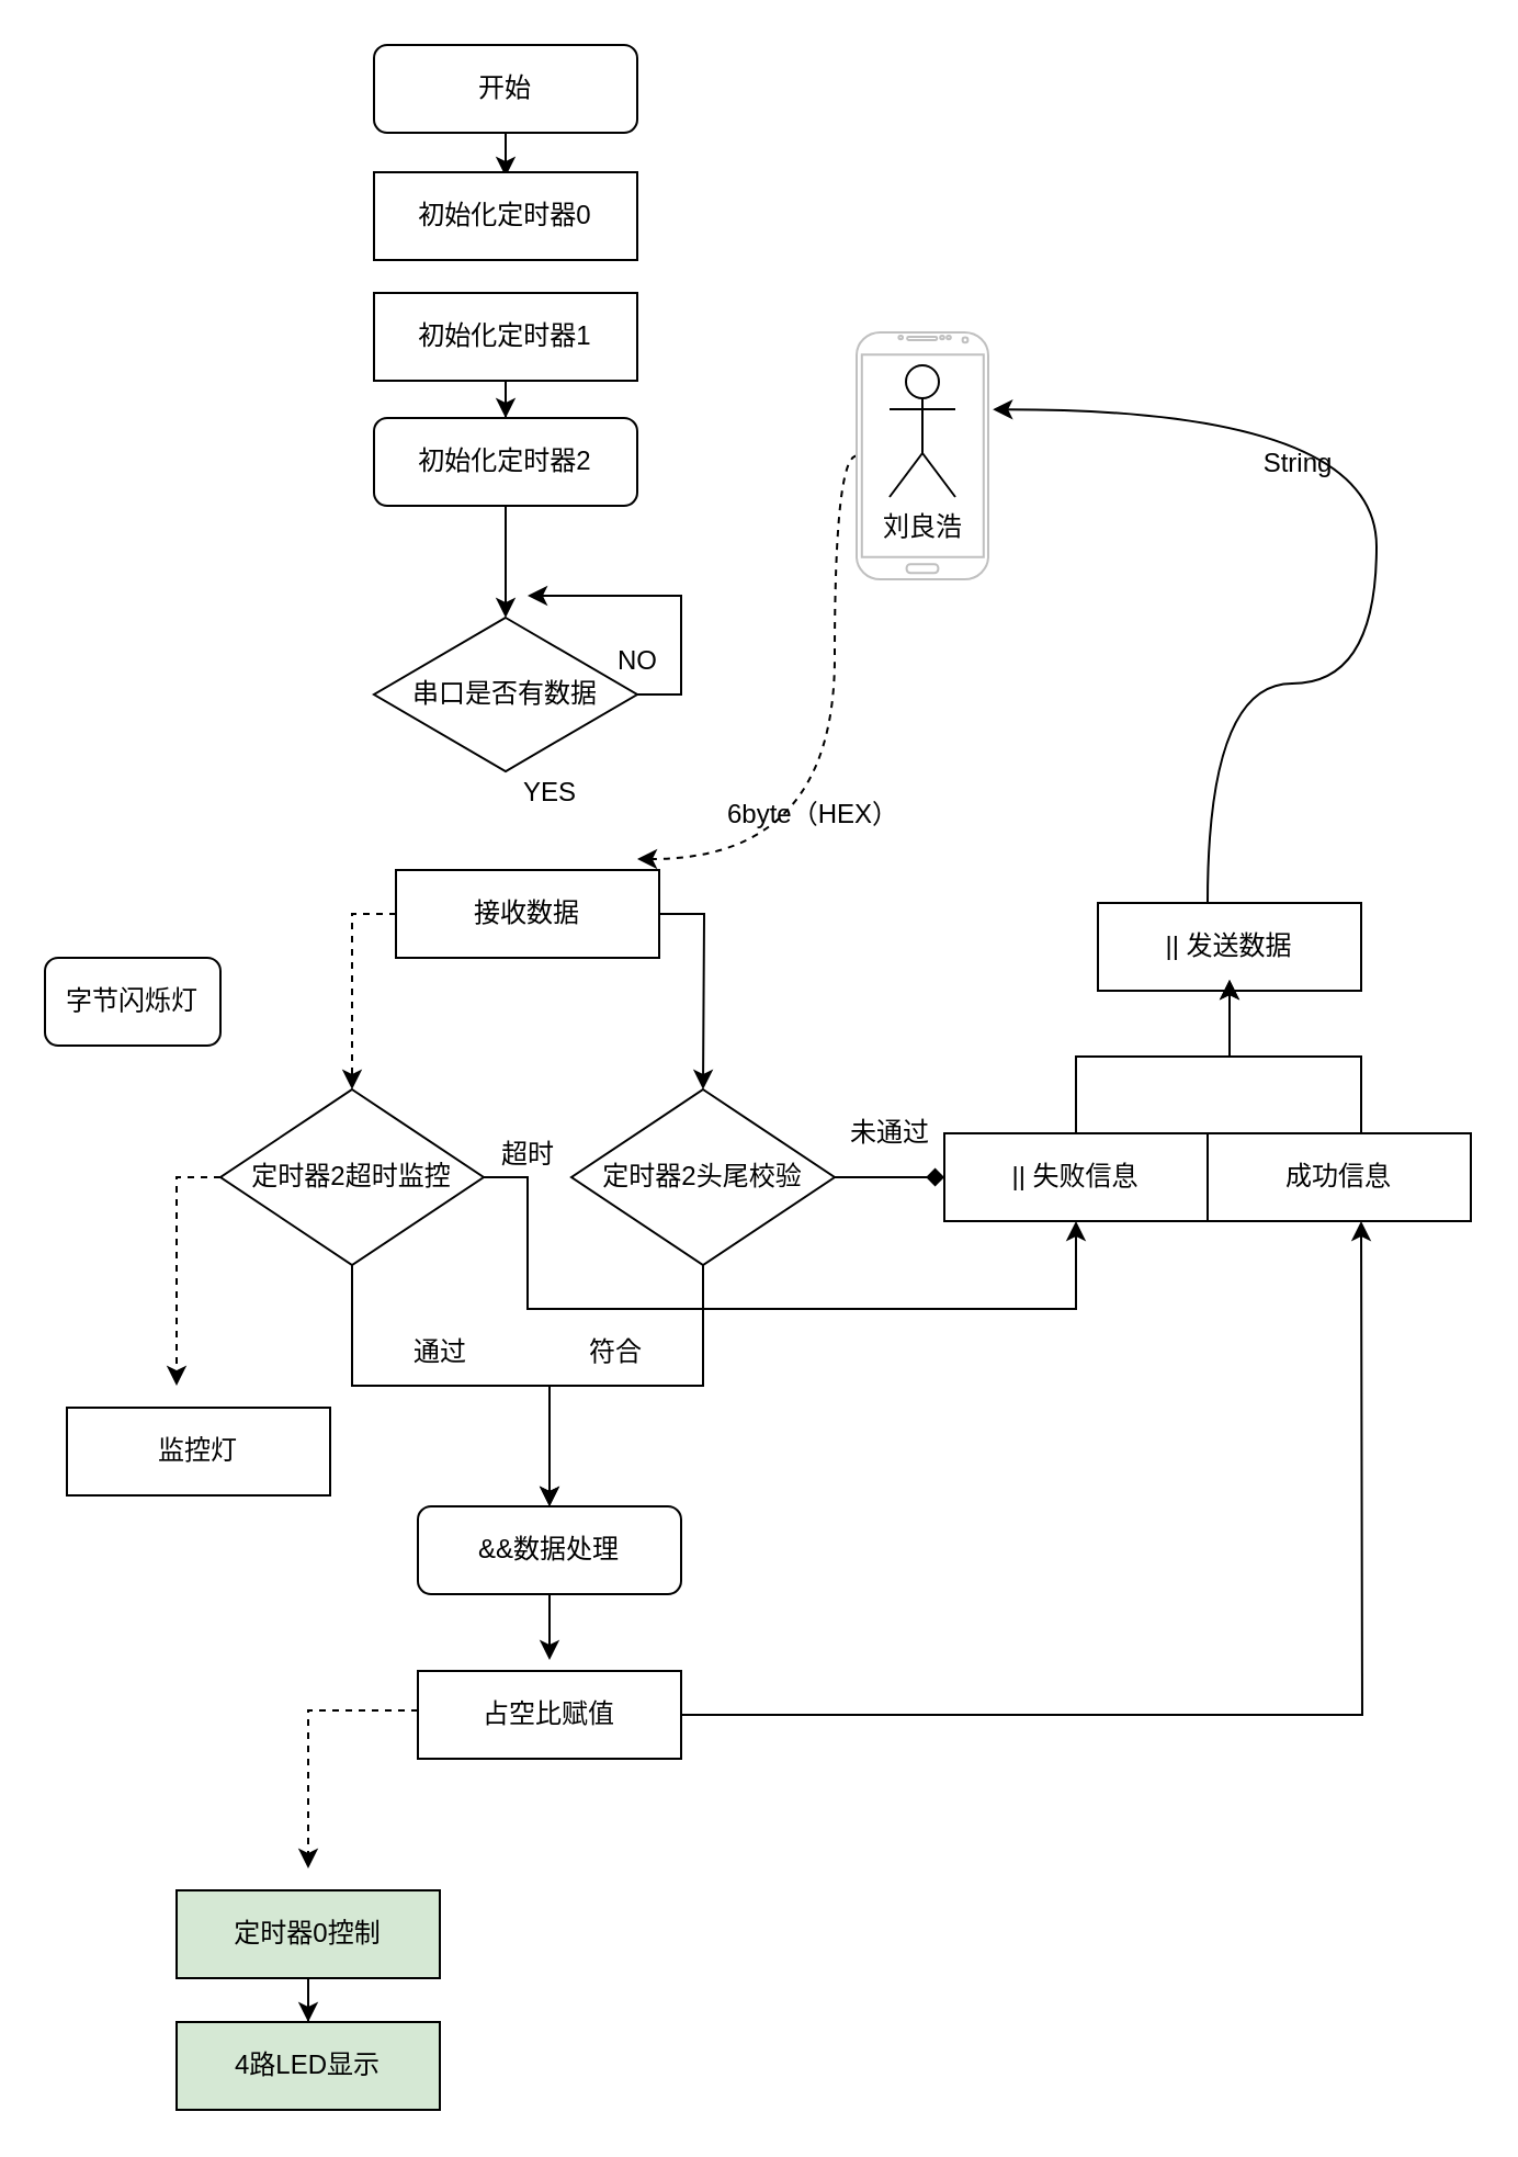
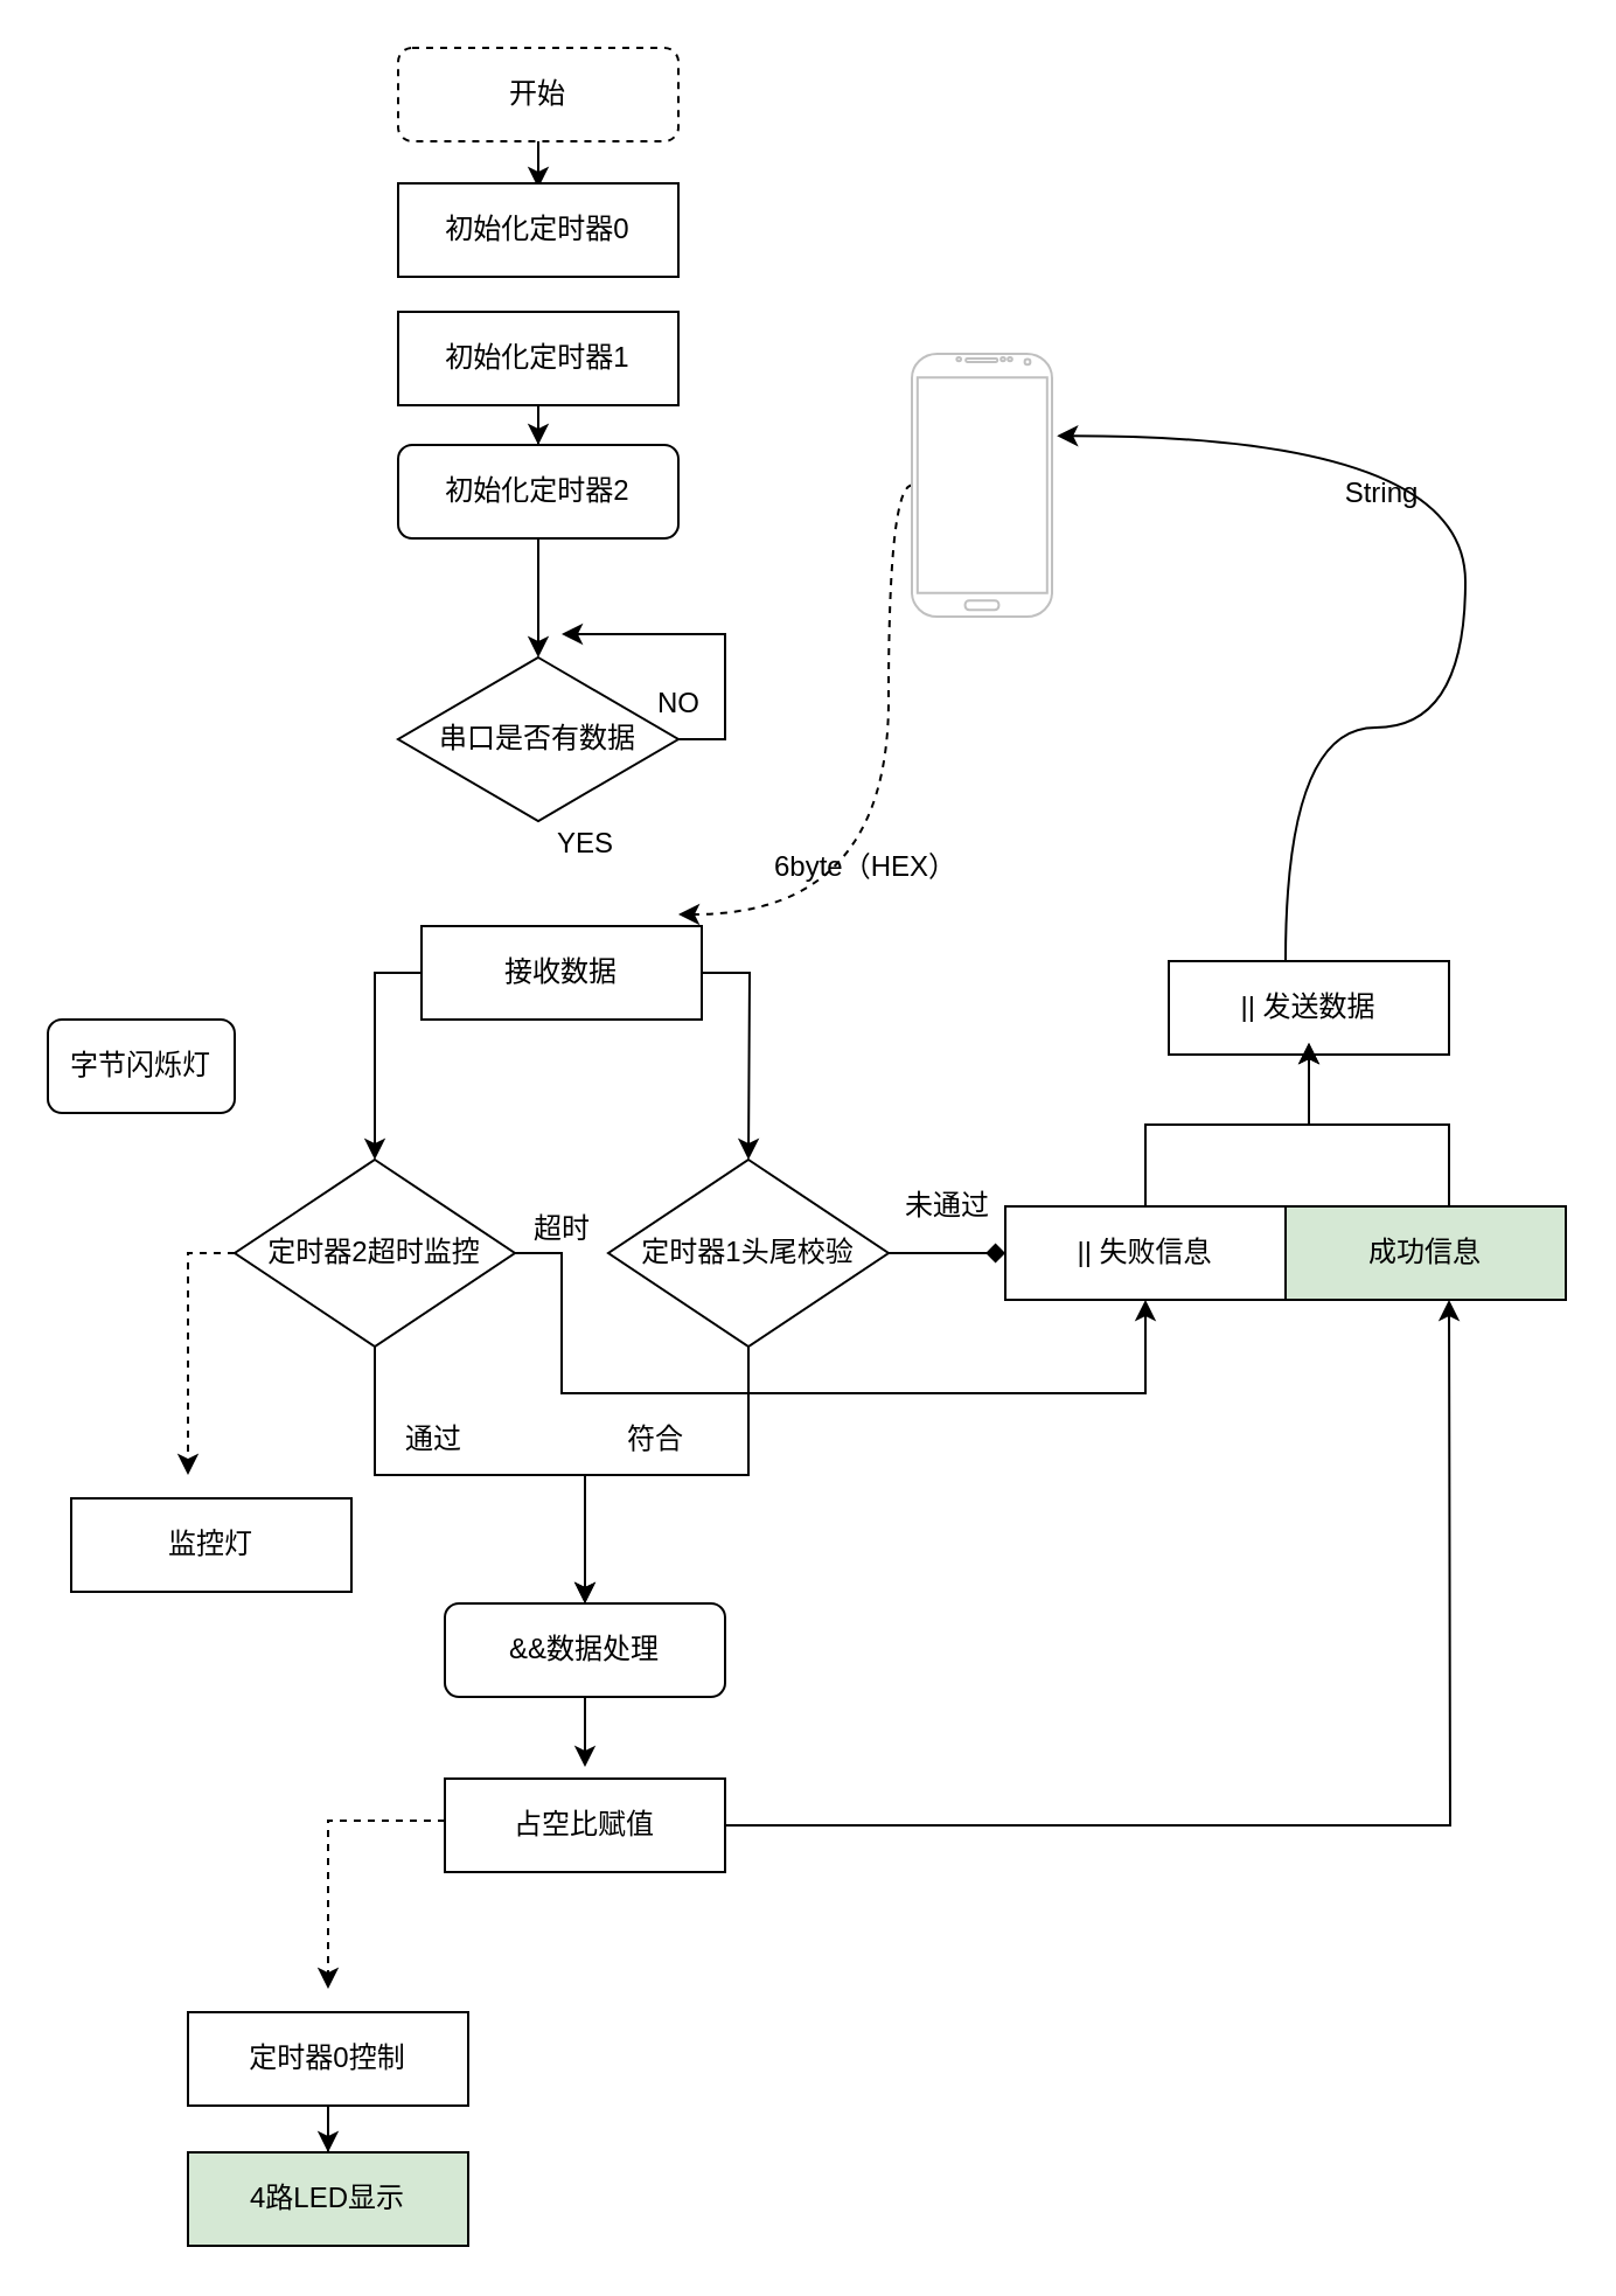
  <mxCell id="0" />
  <mxCell id="1" parent="0" />
  <mxCell id="2" style="edgeStyle=orthogonalEdgeStyle;rounded=0;orthogonalLoop=1;jettySize=auto;html=1;" edge="1" parent="1" source="3"><mxGeometry relative="1" as="geometry"><mxPoint x="230" y="80" as="targetPoint" /></mxGeometry></mxCell>
- <mxCell id="3" value="开始" style="rounded=1;whiteSpace=wrap;html=1;fontSize=12;glass=0;strokeWidth=1;shadow=0;" parent="1" vertex="1"><mxGeometry x="170" y="20" width="120" height="40" as="geometry" /></mxCell>
+ <mxCell id="3" value="开始" style="rounded=1;whiteSpace=wrap;html=1;fontSize=12;glass=0;strokeWidth=1;shadow=0;dashed=1;" parent="1" vertex="1"><mxGeometry x="170" y="20" width="120" height="40" as="geometry" /></mxCell>
  <mxCell id="4" style="edgeStyle=orthogonalEdgeStyle;rounded=0;orthogonalLoop=1;jettySize=auto;html=1;entryX=0.5;entryY=0;entryDx=0;entryDy=0;" parent="1" source="5" target="7" edge="1"><mxGeometry relative="1" as="geometry" /></mxCell>
  <mxCell id="5" value="初始化定时器1" style="rounded=0;whiteSpace=wrap;html=1;" parent="1" vertex="1"><mxGeometry x="170" y="133" width="120" height="40" as="geometry" /></mxCell>
  <mxCell id="6" style="edgeStyle=orthogonalEdgeStyle;rounded=0;orthogonalLoop=1;jettySize=auto;html=1;entryX=0.5;entryY=0;entryDx=0;entryDy=0;" parent="1" source="7" target="10" edge="1"><mxGeometry relative="1" as="geometry" /></mxCell>
  <mxCell id="7" value="初始化定时器2" style="whiteSpace=wrap;html=1;rounded=1;" parent="1" vertex="1"><mxGeometry x="170" y="190" width="120" height="40" as="geometry" /></mxCell>
  <mxCell id="8" style="edgeStyle=orthogonalEdgeStyle;rounded=0;orthogonalLoop=1;jettySize=auto;html=1;exitX=0.5;exitY=1;exitDx=0;exitDy=0;" parent="1" source="7" target="7" edge="1"><mxGeometry relative="1" as="geometry" /></mxCell>
  <mxCell id="9" style="edgeStyle=orthogonalEdgeStyle;rounded=0;orthogonalLoop=1;jettySize=auto;html=1;" parent="1" source="10" edge="1"><mxGeometry relative="1" as="geometry"><mxPoint x="240" y="271" as="targetPoint" /><Array as="points"><mxPoint x="310" y="316" /><mxPoint x="310" y="271" /></Array></mxGeometry></mxCell>
  <mxCell id="10" value="串口是否有数据" style="rhombus;whiteSpace=wrap;html=1;" parent="1" vertex="1"><mxGeometry x="170" y="281" width="120" height="70" as="geometry" /></mxCell>
  <mxCell id="11" style="edgeStyle=orthogonalEdgeStyle;rounded=0;orthogonalLoop=1;jettySize=auto;html=1;" parent="1" source="13" edge="1"><mxGeometry relative="1" as="geometry"><mxPoint x="320" y="496" as="targetPoint" /></mxGeometry></mxCell>
- <mxCell id="12" style="edgeStyle=orthogonalEdgeStyle;rounded=0;orthogonalLoop=1;jettySize=auto;html=1;entryX=0.5;entryY=0;entryDx=0;entryDy=0;dashed=1;" parent="1" source="13" target="36" edge="1"><mxGeometry relative="1" as="geometry"><mxPoint x="160" y="491" as="targetPoint" /><Array as="points"><mxPoint x="160" y="416" /></Array></mxGeometry></mxCell>
+ <mxCell id="12" style="edgeStyle=orthogonalEdgeStyle;rounded=0;orthogonalLoop=1;jettySize=auto;html=1;entryX=0.5;entryY=0;entryDx=0;entryDy=0;" parent="1" source="13" target="36" edge="1"><mxGeometry relative="1" as="geometry"><mxPoint x="160" y="491" as="targetPoint" /><Array as="points"><mxPoint x="160" y="416" /></Array></mxGeometry></mxCell>
  <mxCell id="13" value="接收数据" style="rounded=0;whiteSpace=wrap;html=1;" parent="1" vertex="1"><mxGeometry x="180" y="396" width="120" height="40" as="geometry" /></mxCell>
  <mxCell id="14" value="符合" style="text;html=1;align=center;verticalAlign=middle;resizable=0;points=[];autosize=1;strokeColor=none;fillColor=none;" parent="1" vertex="1"><mxGeometry x="260" y="606" width="40" height="20" as="geometry" /></mxCell>
  <mxCell id="15" style="edgeStyle=orthogonalEdgeStyle;rounded=0;orthogonalLoop=1;jettySize=auto;html=1;entryX=0.5;entryY=0;entryDx=0;entryDy=0;" parent="1" source="17" target="22" edge="1"><mxGeometry relative="1" as="geometry" /></mxCell>
  <mxCell id="16" value="" style="edgeStyle=orthogonalEdgeStyle;curved=1;rounded=0;orthogonalLoop=1;jettySize=auto;html=1;endArrow=diamond;" parent="1" source="17" target="31" edge="1"><mxGeometry relative="1" as="geometry" /></mxCell>
- <mxCell id="17" value="定时器2头尾校验" style="rhombus;whiteSpace=wrap;html=1;" parent="1" vertex="1"><mxGeometry x="260" y="496" width="120" height="80" as="geometry" /></mxCell>
+ <mxCell id="17" value="定时器1头尾校验" style="rhombus;whiteSpace=wrap;html=1;" parent="1" vertex="1"><mxGeometry x="260" y="496" width="120" height="80" as="geometry" /></mxCell>
  <mxCell id="18" style="edgeStyle=orthogonalEdgeStyle;rounded=0;orthogonalLoop=1;jettySize=auto;html=1;" parent="1" target="22" edge="1"><mxGeometry relative="1" as="geometry"><mxPoint x="160" y="576" as="sourcePoint" /><Array as="points"><mxPoint x="160" y="631" /><mxPoint x="250" y="631" /></Array></mxGeometry></mxCell>
  <mxCell id="19" style="edgeStyle=orthogonalEdgeStyle;rounded=0;orthogonalLoop=1;jettySize=auto;html=1;entryX=0.5;entryY=1;entryDx=0;entryDy=0;" parent="1" target="31" edge="1"><mxGeometry relative="1" as="geometry"><Array as="points"><mxPoint x="240" y="536" /><mxPoint x="240" y="596" /><mxPoint x="490" y="596" /></Array><mxPoint x="220" y="536" as="sourcePoint" /></mxGeometry></mxCell>
  <mxCell id="20" value="超时" style="text;html=1;align=center;verticalAlign=middle;resizable=0;points=[];autosize=1;strokeColor=none;fillColor=none;" parent="1" vertex="1"><mxGeometry x="220" y="516" width="40" height="20" as="geometry" /></mxCell>
  <mxCell id="21" style="edgeStyle=orthogonalEdgeStyle;rounded=0;orthogonalLoop=1;jettySize=auto;html=1;" parent="1" source="22" edge="1"><mxGeometry relative="1" as="geometry"><mxPoint x="250" y="756" as="targetPoint" /></mxGeometry></mxCell>
  <mxCell id="22" value="&amp;amp;&amp;amp;数据处理" style="rounded=1;whiteSpace=wrap;html=1;" parent="1" vertex="1"><mxGeometry x="190" y="686" width="120" height="40" as="geometry" /></mxCell>
- <mxCell id="23" value="通过" style="text;html=1;align=center;verticalAlign=middle;resizable=0;points=[];autosize=1;strokeColor=none;fillColor=none;" parent="1" vertex="1"><mxGeometry x="180" y="606" width="40" height="20" as="geometry" /></mxCell>
+ <mxCell id="23" value="通过" style="text;html=1;align=center;verticalAlign=middle;resizable=0;points=[];autosize=1;strokeColor=none;fillColor=none;" parent="1" vertex="1"><mxGeometry x="165" y="606" width="40" height="20" as="geometry" /></mxCell>
  <mxCell id="24" style="rounded=0;orthogonalLoop=1;jettySize=auto;html=1;entryX=0.5;entryY=1;entryDx=0;entryDy=0;edgeStyle=orthogonalEdgeStyle;" parent="1" source="26" edge="1"><mxGeometry relative="1" as="geometry"><mxPoint x="620" y="556" as="targetPoint" /></mxGeometry></mxCell>
  <mxCell id="25" style="edgeStyle=orthogonalEdgeStyle;rounded=0;orthogonalLoop=1;jettySize=auto;html=1;dashed=1;" parent="1" source="26" edge="1"><mxGeometry relative="1" as="geometry"><mxPoint x="140" y="851" as="targetPoint" /><Array as="points"><mxPoint x="140" y="779" /><mxPoint x="140" y="851" /></Array></mxGeometry></mxCell>
  <mxCell id="26" value="占空比赋值" style="rounded=0;whiteSpace=wrap;html=1;" parent="1" vertex="1"><mxGeometry x="190" y="761" width="120" height="40" as="geometry" /></mxCell>
  <mxCell id="27" style="edgeStyle=orthogonalEdgeStyle;rounded=0;orthogonalLoop=1;jettySize=auto;html=1;curved=1;entryX=1.035;entryY=0.312;entryDx=0;entryDy=0;entryPerimeter=0;" parent="1" source="29" edge="1" target="40"><mxGeometry relative="1" as="geometry"><mxPoint x="627" y="241" as="targetPoint" /><Array as="points"><mxPoint x="550" y="311" /><mxPoint x="627" y="311" /><mxPoint x="627" y="186" /></Array></mxGeometry></mxCell>
  <mxCell id="28" value="&lt;span style=&quot;font-size: 12px&quot;&gt;String&lt;/span&gt;" style="edgeLabel;html=1;align=center;verticalAlign=middle;resizable=0;points=[];fontSize=12;labelBackgroundColor=none;" vertex="1" connectable="0" parent="27"><mxGeometry x="0.347" y="6" relative="1" as="geometry"><mxPoint x="-17" y="18" as="offset" /></mxGeometry></mxCell>
  <mxCell id="29" value="|| 发送数据" style="rounded=0;whiteSpace=wrap;html=1;" parent="1" vertex="1"><mxGeometry x="500" y="411" width="120" height="40" as="geometry" /></mxCell>
  <mxCell id="30" style="edgeStyle=orthogonalEdgeStyle;rounded=0;orthogonalLoop=1;jettySize=auto;html=1;" parent="1" source="31" edge="1"><mxGeometry relative="1" as="geometry"><mxPoint x="560" y="446" as="targetPoint" /><Array as="points"><mxPoint x="490" y="481" /><mxPoint x="560" y="481" /><mxPoint x="560" y="446" /></Array></mxGeometry></mxCell>
  <mxCell id="31" value="|| 失败信息" style="rounded=0;whiteSpace=wrap;html=1;" parent="1" vertex="1"><mxGeometry x="430" y="516" width="120" height="40" as="geometry" /></mxCell>
  <mxCell id="32" style="edgeStyle=orthogonalEdgeStyle;rounded=0;orthogonalLoop=1;jettySize=auto;html=1;" parent="1" edge="1"><mxGeometry relative="1" as="geometry"><mxPoint x="560" y="446" as="targetPoint" /><Array as="points"><mxPoint x="620" y="481" /><mxPoint x="560" y="481" /><mxPoint x="560" y="446" /></Array><mxPoint x="620" y="516" as="sourcePoint" /></mxGeometry></mxCell>
- <mxCell id="33" value="成功信息" style="rounded=0;whiteSpace=wrap;html=1;" parent="1" vertex="1"><mxGeometry x="550" y="516" width="120" height="40" as="geometry" /></mxCell>
+ <mxCell id="33" value="成功信息" style="rounded=0;whiteSpace=wrap;html=1;fillColor=#d5e8d4;" parent="1" vertex="1"><mxGeometry x="550" y="516" width="120" height="40" as="geometry" /></mxCell>
  <mxCell id="34" value="未通过" style="text;html=1;align=center;verticalAlign=middle;resizable=0;points=[];autosize=1;strokeColor=none;fillColor=none;" parent="1" vertex="1"><mxGeometry x="380" y="506" width="50" height="20" as="geometry" /></mxCell>
  <mxCell id="35" style="edgeStyle=orthogonalEdgeStyle;rounded=0;orthogonalLoop=1;jettySize=auto;html=1;dashed=1;" parent="1" source="36" edge="1"><mxGeometry relative="1" as="geometry"><mxPoint x="80" y="631" as="targetPoint" /></mxGeometry></mxCell>
  <mxCell id="36" value="定时器2超时监控" style="rhombus;whiteSpace=wrap;html=1;" parent="1" vertex="1"><mxGeometry x="100" y="496" width="120" height="80" as="geometry" /></mxCell>
  <mxCell id="37" value="YES" style="text;html=1;align=center;verticalAlign=middle;resizable=0;points=[];autosize=1;strokeColor=none;fillColor=none;" parent="1" vertex="1"><mxGeometry x="230" y="351" width="40" height="20" as="geometry" /></mxCell>
  <mxCell id="38" value="NO" style="text;html=1;align=center;verticalAlign=middle;resizable=0;points=[];autosize=1;strokeColor=none;fillColor=none;" parent="1" vertex="1"><mxGeometry x="275" y="291" width="30" height="20" as="geometry" /></mxCell>
  <mxCell id="39" style="edgeStyle=orthogonalEdgeStyle;rounded=0;orthogonalLoop=1;jettySize=auto;html=1;dashed=1;curved=1;" edge="1" parent="1" source="40"><mxGeometry relative="1" as="geometry"><mxPoint x="290" y="391" as="targetPoint" /><Array as="points"><mxPoint x="380" y="207" /><mxPoint x="380" y="391" /></Array></mxGeometry></mxCell>
  <mxCell id="40" value="" style="verticalLabelPosition=bottom;verticalAlign=top;html=1;shadow=0;dashed=0;strokeWidth=1;shape=mxgraph.android.phone2;strokeColor=#c0c0c0;" parent="1" vertex="1"><mxGeometry x="390" y="151" width="60" height="112.5" as="geometry" /></mxCell>
  <mxCell id="41" value="监控灯" style="rounded=0;whiteSpace=wrap;html=1;" parent="1" vertex="1"><mxGeometry x="30" y="641" width="120" height="40" as="geometry" /></mxCell>
  <mxCell id="42" value="" style="edgeStyle=orthogonalEdgeStyle;rounded=0;orthogonalLoop=1;jettySize=auto;html=1;" parent="1" source="43" target="44" edge="1"><mxGeometry relative="1" as="geometry" /></mxCell>
- <mxCell id="43" value="定时器0控制" style="rounded=0;whiteSpace=wrap;html=1;fillColor=#d5e8d4;" parent="1" vertex="1"><mxGeometry x="80" y="861" width="120" height="40" as="geometry" /></mxCell>
+ <mxCell id="43" value="定时器0控制" style="rounded=0;whiteSpace=wrap;html=1;" parent="1" vertex="1"><mxGeometry x="80" y="861" width="120" height="40" as="geometry" /></mxCell>
  <mxCell id="44" value="4路LED显示" style="rounded=0;whiteSpace=wrap;html=1;fillColor=#d5e8d4;" parent="1" vertex="1"><mxGeometry x="80" y="921" width="120" height="40" as="geometry" /></mxCell>
- <mxCell id="45" value="刘良浩" style="shape=umlActor;verticalLabelPosition=bottom;verticalAlign=top;html=1;outlineConnect=0;" parent="1" vertex="1"><mxGeometry x="405" y="166" width="30" height="60" as="geometry" /></mxCell>
  <mxCell id="46" value="字节闪烁灯" style="whiteSpace=wrap;html=1;rounded=1;" parent="1" vertex="1"><mxGeometry x="20" y="436" width="80" height="40" as="geometry" /></mxCell>
  <mxCell id="47" value="初始化定时器0" style="rounded=0;whiteSpace=wrap;html=1;" vertex="1" parent="1"><mxGeometry x="170" y="78" width="120" height="40" as="geometry" /></mxCell>
  <mxCell id="48" value="6byte（HEX）" style="text;html=1;align=center;verticalAlign=middle;resizable=0;points=[];autosize=1;strokeColor=none;fillColor=none;" vertex="1" parent="1"><mxGeometry x="325" y="361" width="90" height="20" as="geometry" /></mxCell>
